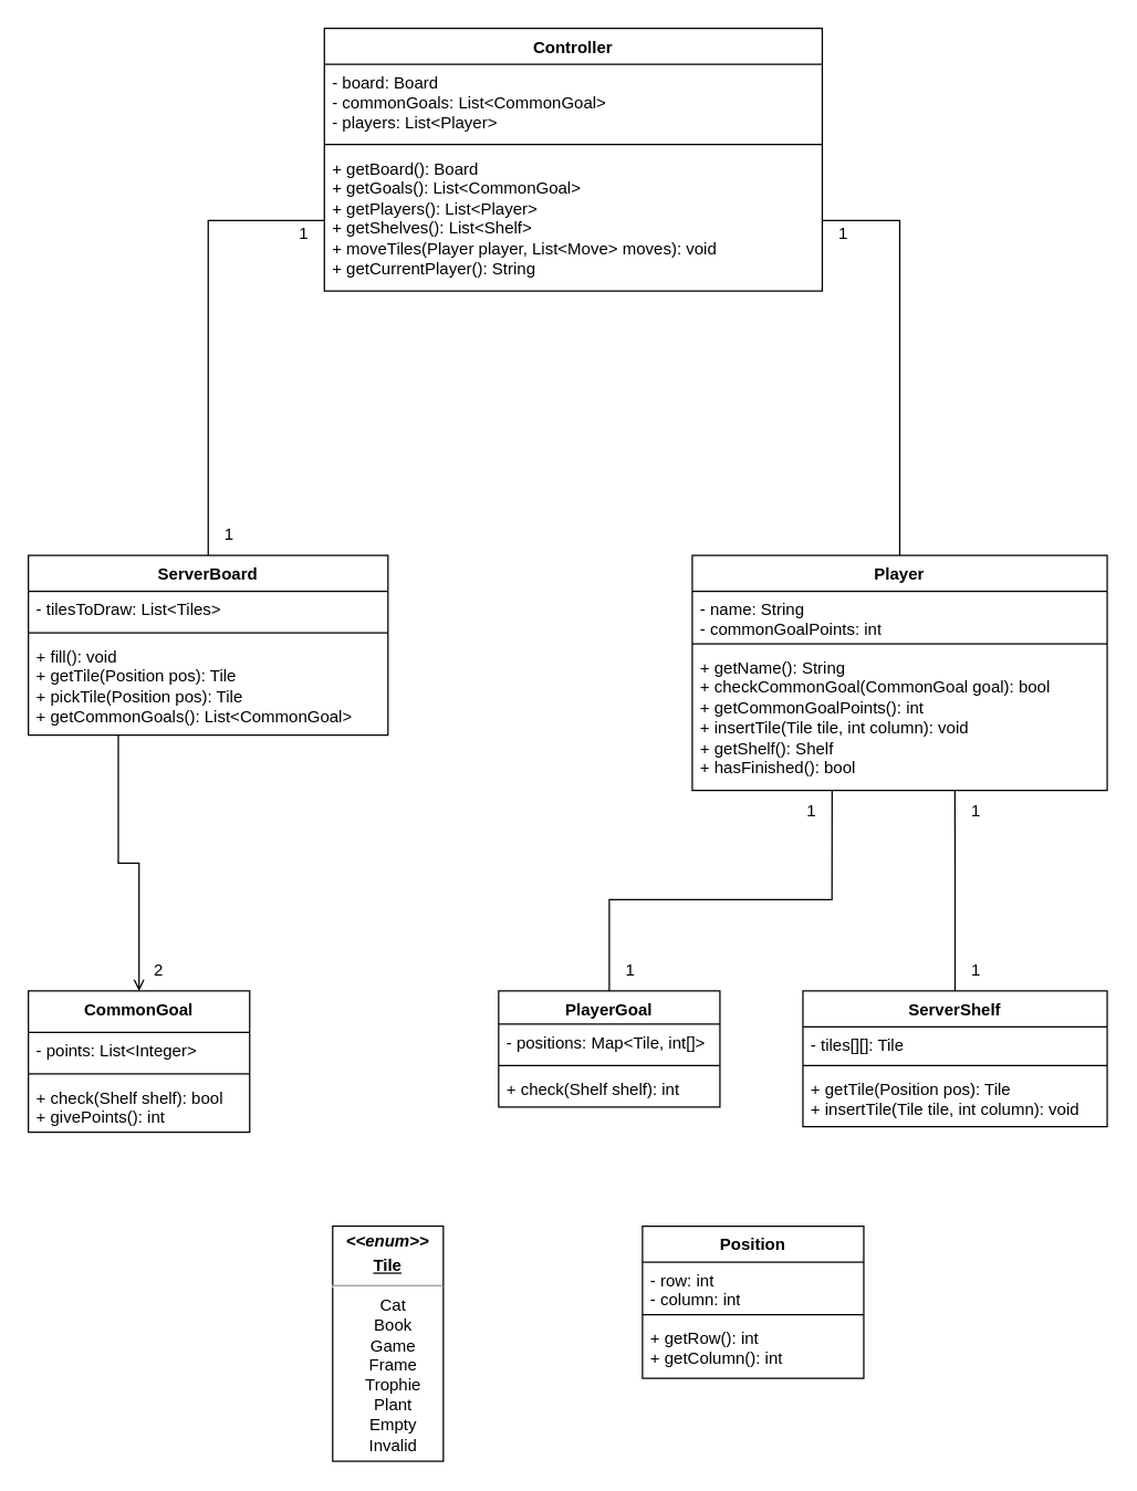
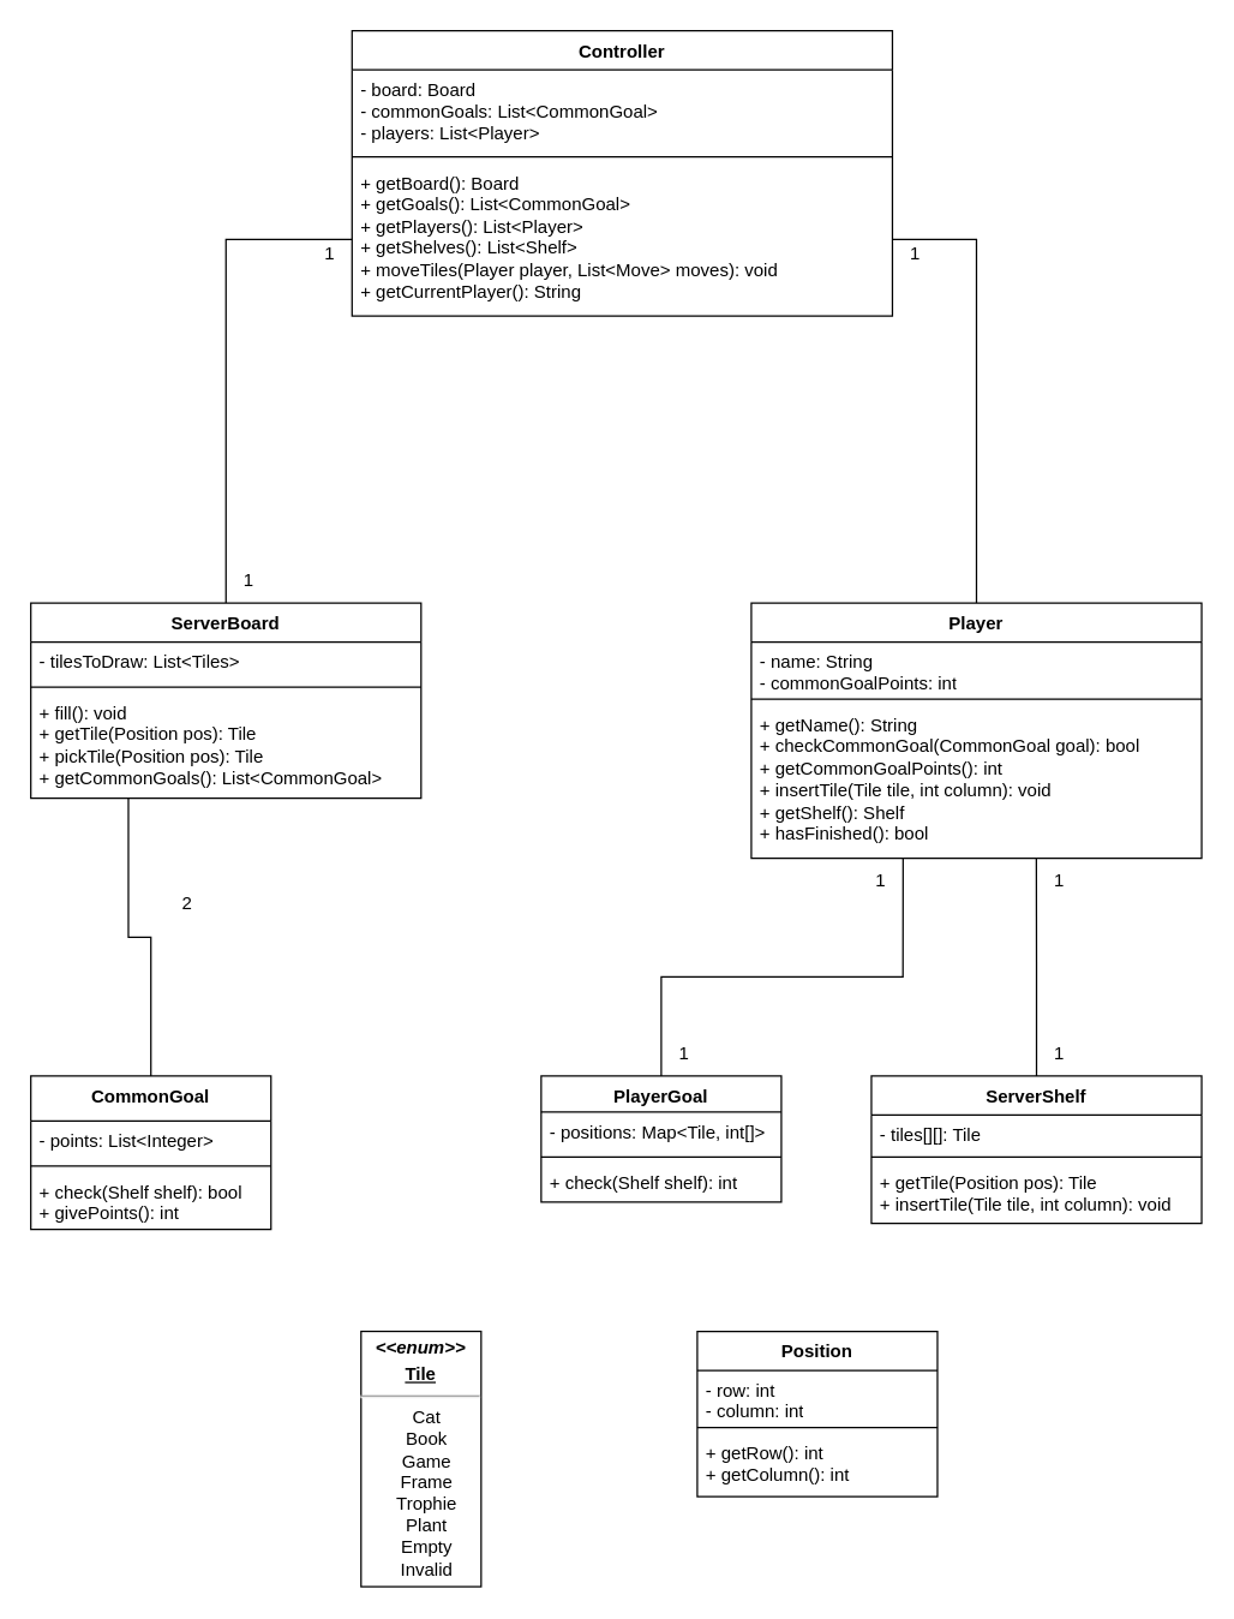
  <mxCell id="0" />
  <mxCell id="1" parent="0" />
  <mxCell id="2" value="Player" style="swimlane;fontStyle=1;align=center;verticalAlign=top;childLayout=stackLayout;horizontal=1;startSize=26;horizontalStack=0;resizeParent=1;resizeParentMax=0;resizeLast=0;collapsible=1;marginBottom=0;whiteSpace=wrap;html=1;" parent="1" vertex="1"><mxGeometry x="500" y="401" width="300" height="170" as="geometry" /></mxCell>
  <mxCell id="3" value="&lt;div&gt;- name: String&lt;/div&gt;&lt;div&gt;- commonGoalPoints: int&lt;br&gt;&lt;/div&gt;" style="text;strokeColor=none;fillColor=none;align=left;verticalAlign=top;spacingLeft=4;spacingRight=4;overflow=hidden;rotatable=0;points=[[0,0.5],[1,0.5]];portConstraint=eastwest;whiteSpace=wrap;html=1;" parent="2" vertex="1"><mxGeometry y="26" width="300" height="34" as="geometry" /></mxCell>
  <mxCell id="4" value="" style="line;strokeWidth=1;fillColor=none;align=left;verticalAlign=middle;spacingTop=-1;spacingLeft=3;spacingRight=3;rotatable=0;labelPosition=right;points=[];portConstraint=eastwest;strokeColor=inherit;" parent="2" vertex="1"><mxGeometry y="60" width="300" height="8" as="geometry" /></mxCell>
  <mxCell id="5" value="&lt;div&gt;+ getName(): String&lt;/div&gt;&lt;div&gt;+ checkCommonGoal(CommonGoal goal): bool&lt;/div&gt;&lt;div&gt;+ getCommonGoalPoints(): int&lt;/div&gt;&lt;div&gt;+ insertTile(Tile tile, int column): void&lt;/div&gt;&lt;div&gt;+ getShelf(): Shelf&lt;br&gt;&lt;/div&gt;&lt;div&gt;+ hasFinished(): bool&lt;br&gt;&lt;/div&gt;" style="text;strokeColor=none;fillColor=none;align=left;verticalAlign=top;spacingLeft=4;spacingRight=4;overflow=hidden;rotatable=0;points=[[0,0.5],[1,0.5]];portConstraint=eastwest;whiteSpace=wrap;html=1;" parent="2" vertex="1"><mxGeometry y="68" width="300" height="102" as="geometry" /></mxCell>
- <mxCell id="6" style="edgeStyle=orthogonalEdgeStyle;rounded=0;orthogonalLoop=1;jettySize=auto;html=1;exitX=0.25;exitY=1;exitDx=0;exitDy=0;entryX=0.5;entryY=0;entryDx=0;entryDy=0;endArrow=open;endFill=0;" parent="1" source="7" target="11" edge="1"><mxGeometry relative="1" as="geometry" /></mxCell>
+ <mxCell id="6" style="edgeStyle=orthogonalEdgeStyle;rounded=0;orthogonalLoop=1;jettySize=auto;html=1;exitX=0.25;exitY=1;exitDx=0;exitDy=0;entryX=0.5;entryY=0;entryDx=0;entryDy=0;endArrow=none;endFill=0;" parent="1" source="7" target="11" edge="1"><mxGeometry relative="1" as="geometry" /></mxCell>
  <mxCell id="7" value="ServerBoard" style="swimlane;fontStyle=1;align=center;verticalAlign=top;childLayout=stackLayout;horizontal=1;startSize=26;horizontalStack=0;resizeParent=1;resizeParentMax=0;resizeLast=0;collapsible=1;marginBottom=0;whiteSpace=wrap;html=1;" parent="1" vertex="1"><mxGeometry x="20" y="401" width="260" height="130" as="geometry" /></mxCell>
  <mxCell id="8" value="- tilesToDraw: List&amp;lt;Tiles&amp;gt;" style="text;strokeColor=none;fillColor=none;align=left;verticalAlign=top;spacingLeft=4;spacingRight=4;overflow=hidden;rotatable=0;points=[[0,0.5],[1,0.5]];portConstraint=eastwest;whiteSpace=wrap;html=1;" parent="7" vertex="1"><mxGeometry y="26" width="260" height="26" as="geometry" /></mxCell>
  <mxCell id="9" value="" style="line;strokeWidth=1;fillColor=none;align=left;verticalAlign=middle;spacingTop=-1;spacingLeft=3;spacingRight=3;rotatable=0;labelPosition=right;points=[];portConstraint=eastwest;strokeColor=inherit;" parent="7" vertex="1"><mxGeometry y="52" width="260" height="8" as="geometry" /></mxCell>
  <mxCell id="10" value="&lt;div&gt;+ fill(): void&lt;/div&gt;&lt;div&gt;+ getTile(Position pos): Tile&lt;br&gt;&lt;/div&gt;&lt;div&gt;+ pickTile(Position pos): Tile&lt;/div&gt;&lt;div&gt;+ getCommonGoals(): List&amp;lt;CommonGoal&amp;gt;&lt;br&gt;&lt;/div&gt;&lt;div&gt;&lt;br&gt;&lt;/div&gt;" style="text;strokeColor=none;fillColor=none;align=left;verticalAlign=top;spacingLeft=4;spacingRight=4;overflow=hidden;rotatable=0;points=[[0,0.5],[1,0.5]];portConstraint=eastwest;whiteSpace=wrap;html=1;" parent="7" vertex="1"><mxGeometry y="60" width="260" height="70" as="geometry" /></mxCell>
  <mxCell id="11" value="&lt;div&gt;CommonGoal&lt;br&gt;&lt;/div&gt;" style="swimlane;fontStyle=1;align=center;verticalAlign=top;childLayout=stackLayout;horizontal=1;startSize=30;horizontalStack=0;resizeParent=1;resizeParentMax=0;resizeLast=0;collapsible=1;marginBottom=0;whiteSpace=wrap;html=1;" parent="1" vertex="1"><mxGeometry x="20" y="716" width="160" height="102" as="geometry" /></mxCell>
  <mxCell id="12" value="- points: List&amp;lt;Integer&amp;gt;" style="text;strokeColor=none;fillColor=none;align=left;verticalAlign=top;spacingLeft=4;spacingRight=4;overflow=hidden;rotatable=0;points=[[0,0.5],[1,0.5]];portConstraint=eastwest;whiteSpace=wrap;html=1;" parent="11" vertex="1"><mxGeometry y="30" width="160" height="26" as="geometry" /></mxCell>
  <mxCell id="13" value="" style="line;strokeWidth=1;fillColor=none;align=left;verticalAlign=middle;spacingTop=-1;spacingLeft=3;spacingRight=3;rotatable=0;labelPosition=right;points=[];portConstraint=eastwest;strokeColor=inherit;" parent="11" vertex="1"><mxGeometry y="56" width="160" height="8" as="geometry" /></mxCell>
  <mxCell id="14" value="&lt;div&gt;+ check(Shelf shelf): bool&lt;/div&gt;&lt;div&gt;+ givePoints(): int&lt;br&gt;&lt;/div&gt;" style="text;strokeColor=none;fillColor=none;align=left;verticalAlign=top;spacingLeft=4;spacingRight=4;overflow=hidden;rotatable=0;points=[[0,0.5],[1,0.5]];portConstraint=eastwest;whiteSpace=wrap;html=1;" parent="11" vertex="1"><mxGeometry y="64" width="160" height="38" as="geometry" /></mxCell>
  <mxCell id="15" value="ServerShelf" style="swimlane;fontStyle=1;align=center;verticalAlign=top;childLayout=stackLayout;horizontal=1;startSize=26;horizontalStack=0;resizeParent=1;resizeParentMax=0;resizeLast=0;collapsible=1;marginBottom=0;whiteSpace=wrap;html=1;" parent="1" vertex="1"><mxGeometry x="580" y="716" width="220" height="98" as="geometry" /></mxCell>
  <mxCell id="16" value="- tiles[][]: Tile" style="text;strokeColor=none;fillColor=none;align=left;verticalAlign=top;spacingLeft=4;spacingRight=4;overflow=hidden;rotatable=0;points=[[0,0.5],[1,0.5]];portConstraint=eastwest;whiteSpace=wrap;html=1;" parent="15" vertex="1"><mxGeometry y="26" width="220" height="24" as="geometry" /></mxCell>
  <mxCell id="17" value="" style="line;strokeWidth=1;fillColor=none;align=left;verticalAlign=middle;spacingTop=-1;spacingLeft=3;spacingRight=3;rotatable=0;labelPosition=right;points=[];portConstraint=eastwest;strokeColor=inherit;" parent="15" vertex="1"><mxGeometry y="50" width="220" height="8" as="geometry" /></mxCell>
  <mxCell id="18" value="&lt;div&gt;+ getTile(Position pos): Tile&lt;/div&gt;&lt;div&gt;+ insertTile(Tile tile, int column): void&lt;br&gt;&lt;/div&gt;" style="text;strokeColor=none;fillColor=none;align=left;verticalAlign=top;spacingLeft=4;spacingRight=4;overflow=hidden;rotatable=0;points=[[0,0.5],[1,0.5]];portConstraint=eastwest;whiteSpace=wrap;html=1;" parent="15" vertex="1"><mxGeometry y="58" width="220" height="40" as="geometry" /></mxCell>
  <mxCell id="19" value="&lt;div&gt;PlayerGoal&lt;br&gt;&lt;/div&gt;" style="swimlane;fontStyle=1;align=center;verticalAlign=top;childLayout=stackLayout;horizontal=1;startSize=24;horizontalStack=0;resizeParent=1;resizeParentMax=0;resizeLast=0;collapsible=1;marginBottom=0;whiteSpace=wrap;html=1;" parent="1" vertex="1"><mxGeometry x="360" y="716" width="160" height="84" as="geometry" /></mxCell>
  <mxCell id="20" value="- positions: Map&amp;lt;Tile, int[]&amp;gt;" style="text;strokeColor=none;fillColor=none;align=left;verticalAlign=top;spacingLeft=4;spacingRight=4;overflow=hidden;rotatable=0;points=[[0,0.5],[1,0.5]];portConstraint=eastwest;whiteSpace=wrap;html=1;" parent="19" vertex="1"><mxGeometry y="24" width="160" height="26" as="geometry" /></mxCell>
  <mxCell id="21" value="" style="line;strokeWidth=1;fillColor=none;align=left;verticalAlign=middle;spacingTop=-1;spacingLeft=3;spacingRight=3;rotatable=0;labelPosition=right;points=[];portConstraint=eastwest;strokeColor=inherit;" parent="19" vertex="1"><mxGeometry y="50" width="160" height="8" as="geometry" /></mxCell>
  <mxCell id="22" value="+ check(Shelf shelf): int" style="text;strokeColor=none;fillColor=none;align=left;verticalAlign=top;spacingLeft=4;spacingRight=4;overflow=hidden;rotatable=0;points=[[0,0.5],[1,0.5]];portConstraint=eastwest;whiteSpace=wrap;html=1;" parent="19" vertex="1"><mxGeometry y="58" width="160" height="26" as="geometry" /></mxCell>
  <mxCell id="23" value="Controller" style="swimlane;fontStyle=1;align=center;verticalAlign=top;childLayout=stackLayout;horizontal=1;startSize=26;horizontalStack=0;resizeParent=1;resizeParentMax=0;resizeLast=0;collapsible=1;marginBottom=0;whiteSpace=wrap;html=1;" parent="1" vertex="1"><mxGeometry x="234" y="20" width="360" height="190" as="geometry" /></mxCell>
  <mxCell id="24" value="&lt;div&gt;- board: Board&lt;/div&gt;&lt;div&gt;- commonGoals: List&amp;lt;CommonGoal&amp;gt;&lt;/div&gt;&lt;div&gt;- players: List&amp;lt;Player&amp;gt;&lt;/div&gt;" style="text;strokeColor=none;fillColor=none;align=left;verticalAlign=top;spacingLeft=4;spacingRight=4;overflow=hidden;rotatable=0;points=[[0,0.5],[1,0.5]];portConstraint=eastwest;whiteSpace=wrap;html=1;" parent="23" vertex="1"><mxGeometry y="26" width="360" height="54" as="geometry" /></mxCell>
  <mxCell id="25" value="" style="line;strokeWidth=1;fillColor=none;align=left;verticalAlign=middle;spacingTop=-1;spacingLeft=3;spacingRight=3;rotatable=0;labelPosition=right;points=[];portConstraint=eastwest;strokeColor=inherit;" parent="23" vertex="1"><mxGeometry y="80" width="360" height="8" as="geometry" /></mxCell>
  <mxCell id="26" value="&lt;div&gt;+ getBoard(): Board&lt;/div&gt;&lt;div&gt;+ getGoals(): List&amp;lt;CommonGoal&amp;gt;&lt;/div&gt;&lt;div&gt;+ getPlayers(): List&amp;lt;Player&amp;gt;&lt;/div&gt;&lt;div&gt;+ getShelves(): List&amp;lt;Shelf&amp;gt;&lt;/div&gt;&lt;div&gt;+ moveTiles(Player player, List&amp;lt;Move&amp;gt; moves): void&lt;/div&gt;&lt;div&gt;+ getCurrentPlayer(): String&lt;/div&gt;&lt;div&gt;&lt;br&gt;&lt;/div&gt;" style="text;strokeColor=none;fillColor=none;align=left;verticalAlign=top;spacingLeft=4;spacingRight=4;overflow=hidden;rotatable=0;points=[[0,0.5],[1,0.5]];portConstraint=eastwest;whiteSpace=wrap;html=1;" parent="23" vertex="1"><mxGeometry y="88" width="360" height="102" as="geometry" /></mxCell>
  <mxCell id="27" style="edgeStyle=orthogonalEdgeStyle;rounded=0;orthogonalLoop=1;jettySize=auto;html=1;exitX=1;exitY=0.5;exitDx=0;exitDy=0;entryX=0.5;entryY=0;entryDx=0;entryDy=0;endArrow=none;endFill=0;" parent="1" source="26" target="2" edge="1"><mxGeometry relative="1" as="geometry" /></mxCell>
  <mxCell id="28" value="&lt;div&gt;1&lt;/div&gt;" style="text;html=1;align=center;verticalAlign=middle;resizable=0;points=[[0,0.5,0,0,0]];autosize=1;strokeColor=none;fillColor=none;" parent="1" vertex="1"><mxGeometry x="594" y="154" width="30" height="30" as="geometry" /></mxCell>
  <mxCell id="29" style="edgeStyle=orthogonalEdgeStyle;rounded=0;orthogonalLoop=1;jettySize=auto;html=1;exitX=0;exitY=0.5;exitDx=0;exitDy=0;entryX=0.5;entryY=0;entryDx=0;entryDy=0;endArrow=none;endFill=0;" parent="1" source="26" target="7" edge="1"><mxGeometry relative="1" as="geometry" /></mxCell>
  <mxCell id="30" value="1" style="text;html=1;align=center;verticalAlign=middle;resizable=0;points=[];autosize=1;strokeColor=none;fillColor=none;" parent="1" vertex="1"><mxGeometry x="150" y="371" width="30" height="30" as="geometry" /></mxCell>
  <mxCell id="31" value="1" style="text;html=1;align=center;verticalAlign=middle;resizable=0;points=[];autosize=1;strokeColor=none;fillColor=none;" parent="1" vertex="1"><mxGeometry x="204" y="154" width="30" height="30" as="geometry" /></mxCell>
- <mxCell id="32" value="2" style="text;html=1;align=center;verticalAlign=middle;resizable=0;points=[];autosize=1;strokeColor=none;fillColor=none;" parent="1" vertex="1"><mxGeometry x="99" y="686" width="30" height="30" as="geometry" /></mxCell>
+ <mxCell id="32" value="2" style="text;html=1;align=center;verticalAlign=middle;resizable=0;points=[];autosize=1;strokeColor=none;fillColor=none;" parent="1" vertex="1"><mxGeometry x="109" y="586" width="30" height="30" as="geometry" /></mxCell>
  <mxCell id="33" value="" style="endArrow=none;endFill=0;endSize=12;html=1;rounded=0;entryX=0.5;entryY=0;entryDx=0;entryDy=0;exitX=-0.004;exitY=-0.002;exitDx=0;exitDy=0;exitPerimeter=0;" parent="1" target="15" edge="1" source="34"><mxGeometry width="160" relative="1" as="geometry"><mxPoint x="690" y="590" as="sourcePoint" /><mxPoint x="640" y="660" as="targetPoint" /><Array as="points"><mxPoint x="690" y="640" /></Array></mxGeometry></mxCell>
  <mxCell id="34" value="&lt;div&gt;1&lt;/div&gt;" style="text;html=1;align=center;verticalAlign=middle;resizable=0;points=[];autosize=1;strokeColor=none;fillColor=none;" parent="1" vertex="1"><mxGeometry x="690" y="571" width="30" height="30" as="geometry" /></mxCell>
  <mxCell id="35" value="&lt;div&gt;1&lt;/div&gt;" style="text;html=1;align=center;verticalAlign=middle;resizable=0;points=[];autosize=1;strokeColor=none;fillColor=none;" parent="1" vertex="1"><mxGeometry x="690" y="686" width="30" height="30" as="geometry" /></mxCell>
  <mxCell id="36" value="" style="endArrow=none;endFill=0;endSize=12;html=1;rounded=0;entryX=0.5;entryY=0;entryDx=0;entryDy=0;exitX=0.337;exitY=1;exitDx=0;exitDy=0;exitPerimeter=0;" parent="1" source="5" target="19" edge="1"><mxGeometry width="160" relative="1" as="geometry"><mxPoint x="360" y="650" as="sourcePoint" /><mxPoint x="520" y="650" as="targetPoint" /><Array as="points"><mxPoint x="601" y="650" /><mxPoint x="520" y="650" /><mxPoint x="440" y="650" /></Array></mxGeometry></mxCell>
  <mxCell id="37" value="&lt;div&gt;1&lt;/div&gt;" style="text;html=1;align=center;verticalAlign=middle;resizable=0;points=[];autosize=1;strokeColor=none;fillColor=none;" parent="1" vertex="1"><mxGeometry x="440" y="686" width="30" height="30" as="geometry" /></mxCell>
  <mxCell id="38" value="&lt;div&gt;1&lt;/div&gt;" style="text;html=1;align=center;verticalAlign=middle;resizable=0;points=[];autosize=1;strokeColor=none;fillColor=none;" parent="1" vertex="1"><mxGeometry x="571" y="571" width="30" height="30" as="geometry" /></mxCell>
  <mxCell id="39" value="&lt;p style=&quot;margin: 4px 0px 0px; text-align: center;&quot;&gt;&lt;b&gt;&lt;i&gt;&amp;lt;&amp;lt;enum&amp;gt;&amp;gt;&lt;/i&gt;&lt;/b&gt;&lt;/p&gt;&lt;p style=&quot;margin:0px;margin-top:4px;text-align:center;text-decoration:underline;&quot;&gt;&lt;b&gt;Tile&lt;br&gt;&lt;/b&gt;&lt;/p&gt;&lt;hr&gt;&lt;p style=&quot;margin:0px;margin-left:8px;&quot; align=&quot;center&quot;&gt;Cat&lt;/p&gt;&lt;p style=&quot;margin:0px;margin-left:8px;&quot; align=&quot;center&quot;&gt;Book&lt;/p&gt;&lt;p style=&quot;margin:0px;margin-left:8px;&quot; align=&quot;center&quot;&gt;Game&lt;/p&gt;&lt;p style=&quot;margin:0px;margin-left:8px;&quot; align=&quot;center&quot;&gt;Frame&lt;/p&gt;&lt;p style=&quot;margin:0px;margin-left:8px;&quot; align=&quot;center&quot;&gt;Trophie&lt;/p&gt;&lt;p style=&quot;margin:0px;margin-left:8px;&quot; align=&quot;center&quot;&gt;Plant&lt;/p&gt;&lt;p style=&quot;margin:0px;margin-left:8px;&quot; align=&quot;center&quot;&gt;Empty&lt;/p&gt;&lt;p style=&quot;margin:0px;margin-left:8px;&quot; align=&quot;center&quot;&gt;Invalid&lt;br&gt;&lt;/p&gt;" style="verticalAlign=top;align=left;overflow=fill;fontSize=12;fontFamily=Helvetica;html=1;whiteSpace=wrap;" vertex="1" parent="1"><mxGeometry x="240" y="886" width="80" height="170" as="geometry" /></mxCell>
  <mxCell id="40" value="Position" style="swimlane;fontStyle=1;align=center;verticalAlign=top;childLayout=stackLayout;horizontal=1;startSize=26;horizontalStack=0;resizeParent=1;resizeParentMax=0;resizeLast=0;collapsible=1;marginBottom=0;whiteSpace=wrap;html=1;" vertex="1" parent="1"><mxGeometry x="464" y="886" width="160" height="110" as="geometry" /></mxCell>
  <mxCell id="41" value="&lt;div&gt;- row: int&lt;/div&gt;&lt;div&gt;- column: int&lt;br&gt;&lt;/div&gt;" style="text;strokeColor=none;fillColor=none;align=left;verticalAlign=top;spacingLeft=4;spacingRight=4;overflow=hidden;rotatable=0;points=[[0,0.5],[1,0.5]];portConstraint=eastwest;whiteSpace=wrap;html=1;" vertex="1" parent="40"><mxGeometry y="26" width="160" height="34" as="geometry" /></mxCell>
  <mxCell id="42" value="" style="line;strokeWidth=1;fillColor=none;align=left;verticalAlign=middle;spacingTop=-1;spacingLeft=3;spacingRight=3;rotatable=0;labelPosition=right;points=[];portConstraint=eastwest;strokeColor=inherit;" vertex="1" parent="40"><mxGeometry y="60" width="160" height="8" as="geometry" /></mxCell>
  <mxCell id="43" value="&lt;div&gt;+ getRow(): int&lt;/div&gt;&lt;div&gt;+ getColumn(): int&lt;br&gt;&lt;/div&gt;" style="text;strokeColor=none;fillColor=none;align=left;verticalAlign=top;spacingLeft=4;spacingRight=4;overflow=hidden;rotatable=0;points=[[0,0.5],[1,0.5]];portConstraint=eastwest;whiteSpace=wrap;html=1;" vertex="1" parent="40"><mxGeometry y="68" width="160" height="42" as="geometry" /></mxCell>
